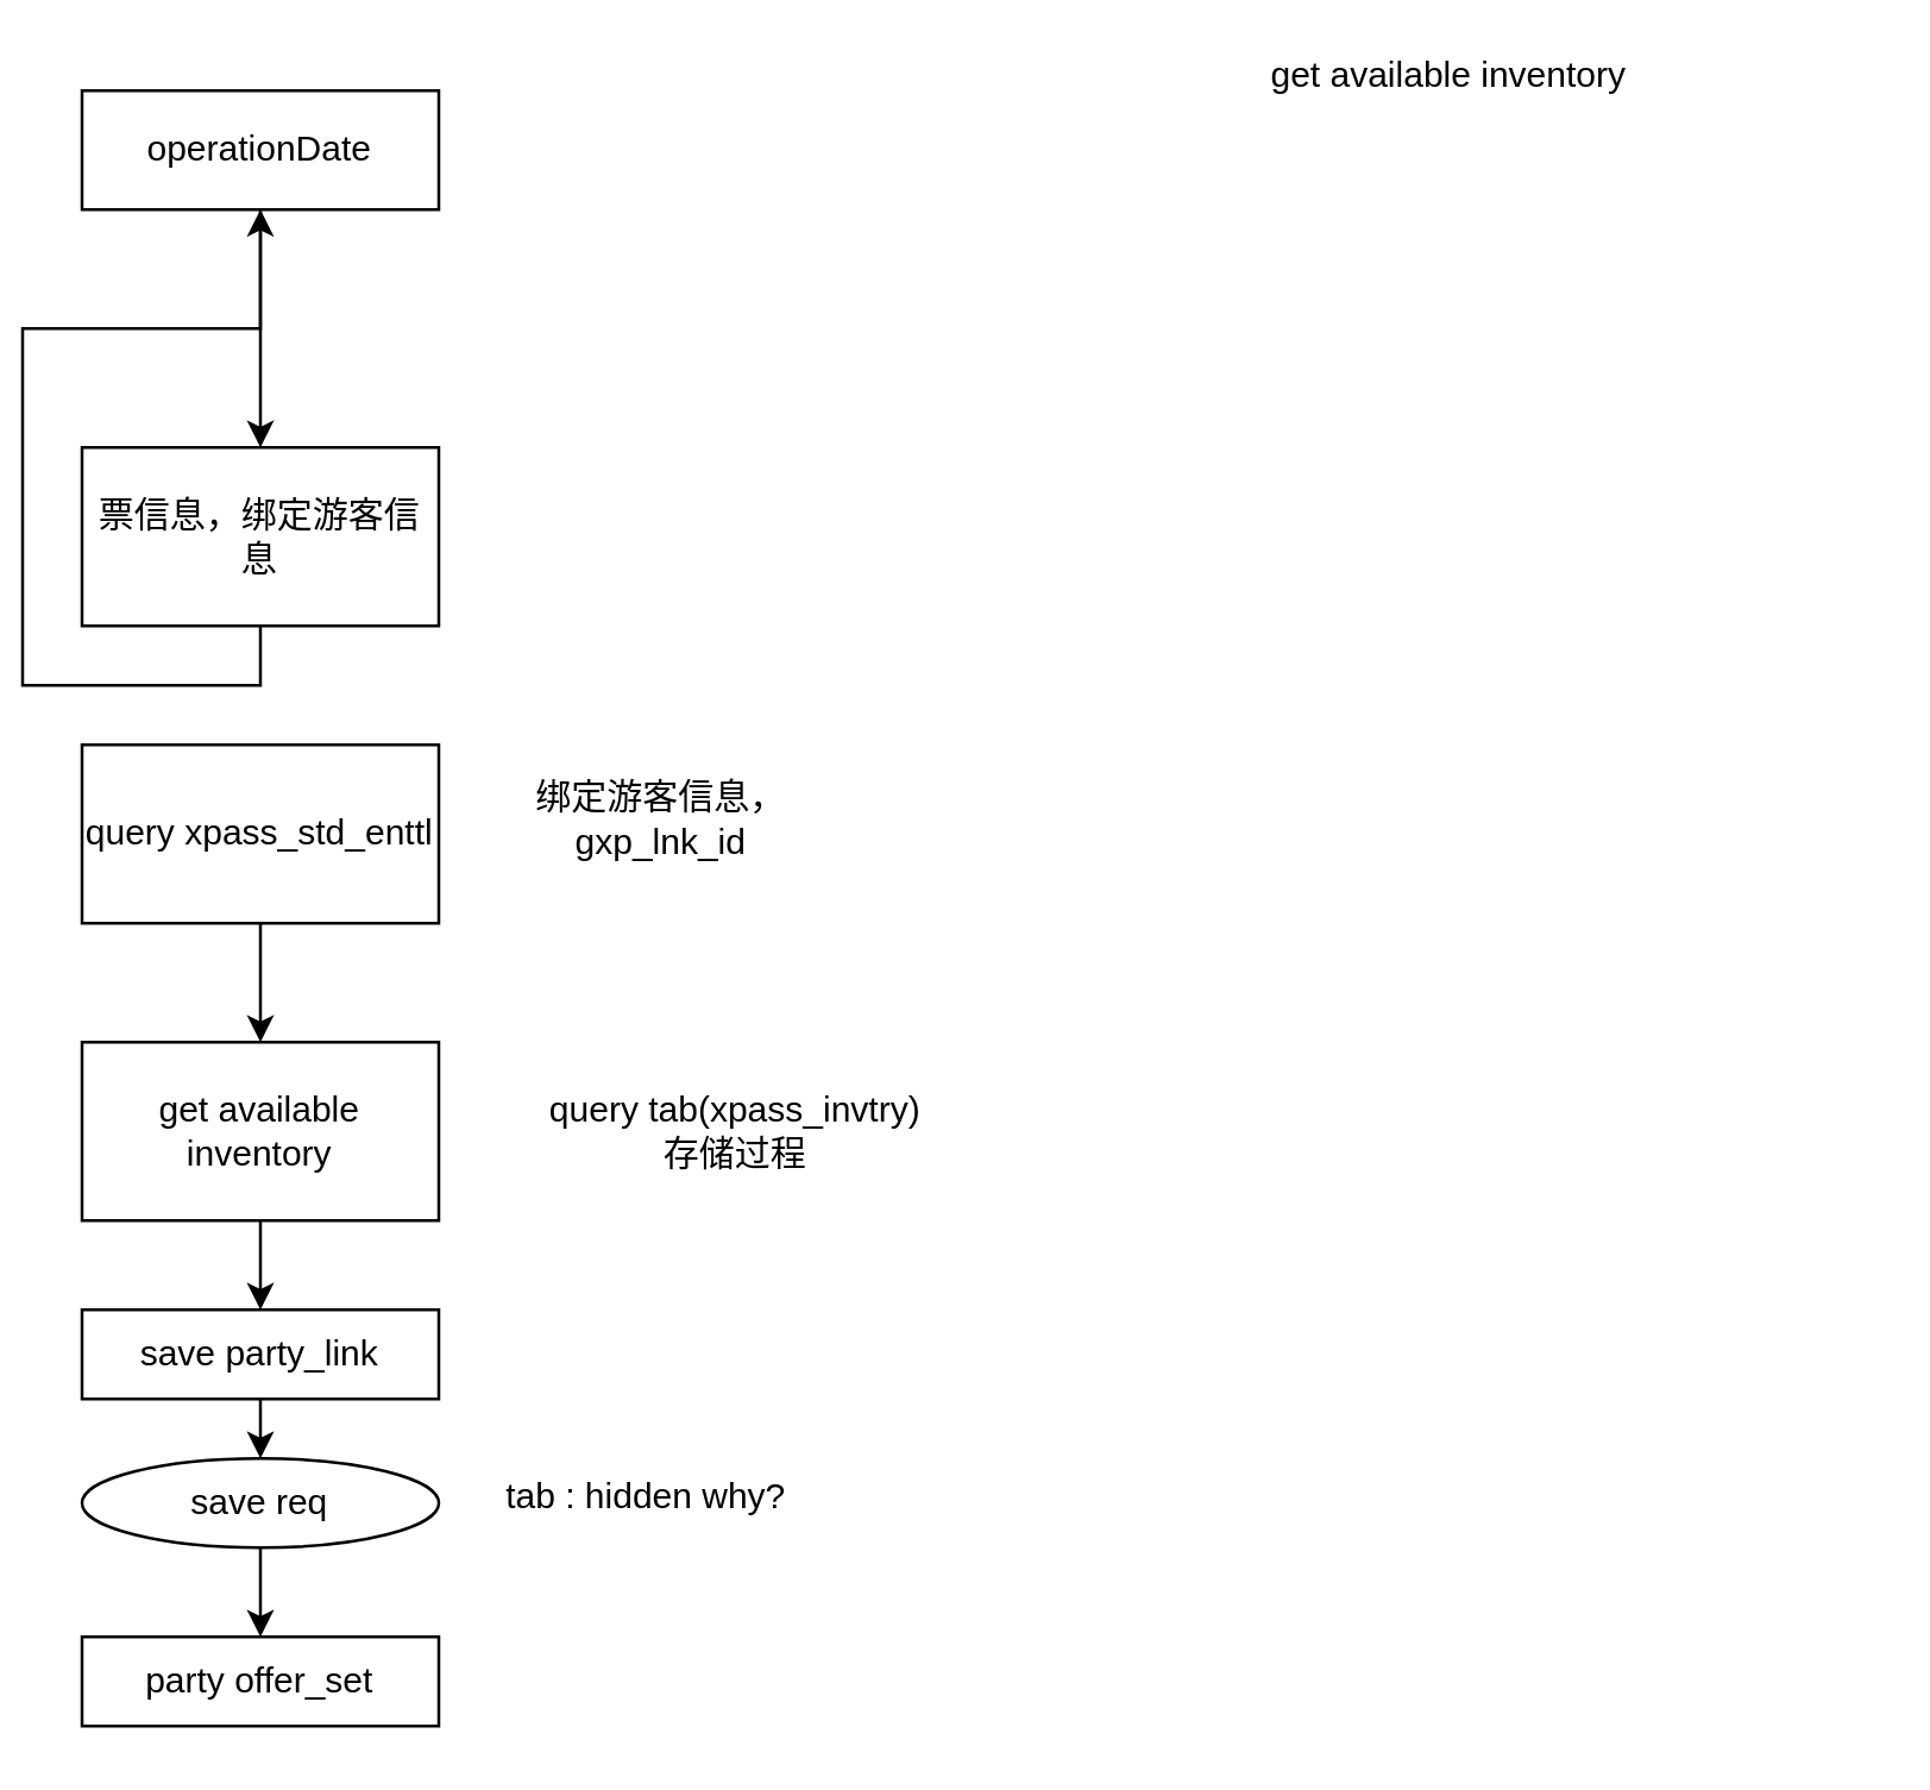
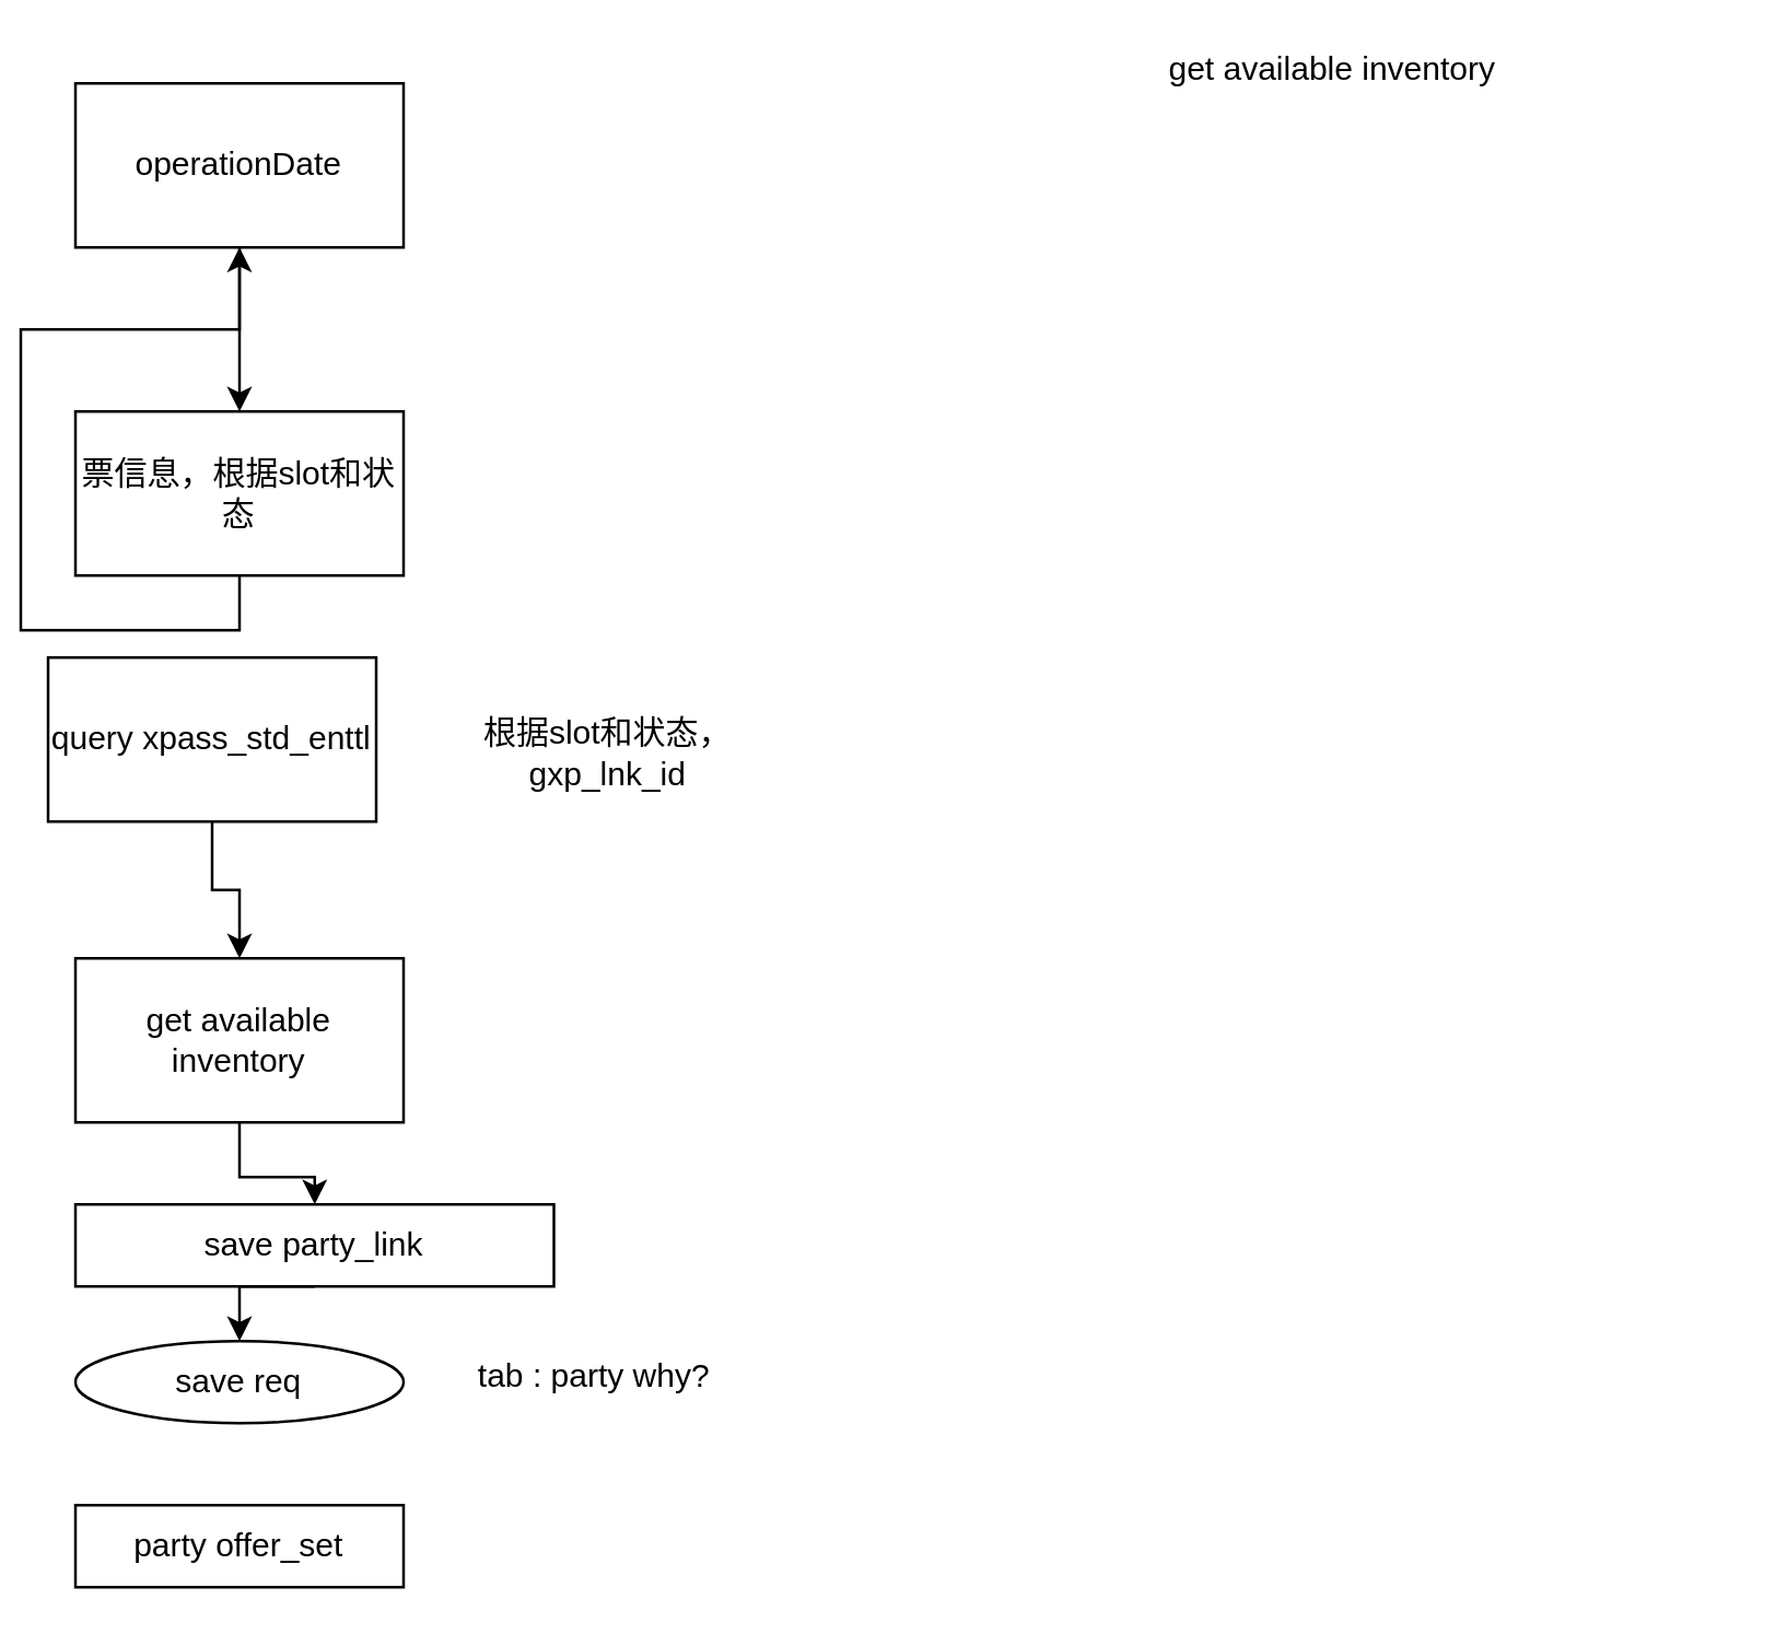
  <mxCell id="0" />
  <mxCell id="1" parent="0" />
  <mxCell id="2" style="edgeStyle=orthogonalEdgeStyle;rounded=0;orthogonalLoop=1;jettySize=auto;html=1;exitX=0.5;exitY=1;exitDx=0;exitDy=0;" parent="1" source="3" edge="1"><mxGeometry relative="1" as="geometry"><mxPoint x="80" y="150" as="targetPoint" /><Array as="points"><mxPoint x="80" y="150" /><mxPoint x="80" y="150" /></Array></mxGeometry></mxCell>
- <mxCell id="3" value="operationDate" style="rounded=0;whiteSpace=wrap;html=1;" parent="1" vertex="1"><mxGeometry x="20" y="30" width="120" height="40" as="geometry" /></mxCell>
+ <mxCell id="3" value="operationDate" style="rounded=0;whiteSpace=wrap;html=1;" parent="1" vertex="1"><mxGeometry x="20" y="30" width="120" height="60" as="geometry" /></mxCell>
  <mxCell id="4" style="edgeStyle=orthogonalEdgeStyle;rounded=0;orthogonalLoop=1;jettySize=auto;html=1;exitX=0.5;exitY=1;exitDx=0;exitDy=0;" parent="1" source="5" target="3" edge="1"><mxGeometry relative="1" as="geometry" /></mxCell>
- <mxCell id="5" value="票信息，绑定游客信息" style="rounded=0;whiteSpace=wrap;html=1;" parent="1" vertex="1"><mxGeometry x="20" y="150" width="120" height="60" as="geometry" /></mxCell>
+ <mxCell id="5" value="票信息，根据slot和状态" style="rounded=0;whiteSpace=wrap;html=1;" parent="1" vertex="1"><mxGeometry x="20" y="150" width="120" height="60" as="geometry" /></mxCell>
  <mxCell id="6" style="edgeStyle=orthogonalEdgeStyle;rounded=0;orthogonalLoop=1;jettySize=auto;html=1;exitX=0.5;exitY=1;exitDx=0;exitDy=0;" parent="1" source="7" target="9" edge="1"><mxGeometry relative="1" as="geometry" /></mxCell>
- <mxCell id="7" value="query xpass_std_enttl" style="rounded=0;whiteSpace=wrap;html=1;" parent="1" vertex="1"><mxGeometry x="20" y="250" width="120" height="60" as="geometry" /></mxCell>
+ <mxCell id="7" value="query xpass_std_enttl" style="rounded=0;whiteSpace=wrap;html=1;" parent="1" vertex="1"><mxGeometry x="10" y="240" width="120" height="60" as="geometry" /></mxCell>
  <mxCell id="8" style="edgeStyle=orthogonalEdgeStyle;rounded=0;orthogonalLoop=1;jettySize=auto;html=1;exitX=0.5;exitY=1;exitDx=0;exitDy=0;entryX=0.5;entryY=0;entryDx=0;entryDy=0;" parent="1" source="9" target="14" edge="1"><mxGeometry relative="1" as="geometry" /></mxCell>
  <mxCell id="9" value="get available inventory" style="rounded=0;whiteSpace=wrap;html=1;" parent="1" vertex="1"><mxGeometry x="20" y="350" width="120" height="60" as="geometry" /></mxCell>
  <mxCell id="10" value="get available inventory" style="text;html=1;strokeColor=none;fillColor=none;align=center;verticalAlign=middle;whiteSpace=wrap;rounded=0;" parent="1" vertex="1"><mxGeometry x="340" y="20" width="280" height="10" as="geometry" /></mxCell>
- <mxCell id="11" value="绑定游客信息，gxp_lnk_id" style="text;html=1;strokeColor=none;fillColor=none;align=center;verticalAlign=middle;whiteSpace=wrap;rounded=0;" parent="1" vertex="1"><mxGeometry x="150" y="270" width="130" height="10" as="geometry" /></mxCell>
- <mxCell id="12" value="query tab(xpass_invtry)&lt;br&gt;存储过程" style="text;html=1;strokeColor=none;fillColor=none;align=center;verticalAlign=middle;whiteSpace=wrap;rounded=0;" parent="1" vertex="1"><mxGeometry x="170" y="360" width="140" height="40" as="geometry" /></mxCell>
+ <mxCell id="11" value="根据slot和状态，gxp_lnk_id" style="text;html=1;strokeColor=none;fillColor=none;align=center;verticalAlign=middle;whiteSpace=wrap;rounded=0;" parent="1" vertex="1"><mxGeometry x="150" y="270" width="130" height="10" as="geometry" /></mxCell>
  <mxCell id="13" style="edgeStyle=orthogonalEdgeStyle;rounded=0;orthogonalLoop=1;jettySize=auto;html=1;exitX=0.5;exitY=1;exitDx=0;exitDy=0;entryX=0.5;entryY=0;entryDx=0;entryDy=0;" parent="1" source="14" target="16" edge="1"><mxGeometry relative="1" as="geometry" /></mxCell>
- <mxCell id="14" value="save party_link" style="rounded=0;whiteSpace=wrap;html=1;" parent="1" vertex="1"><mxGeometry x="20" y="440" width="120" height="30" as="geometry" /></mxCell>
- <mxCell id="15" style="edgeStyle=orthogonalEdgeStyle;rounded=0;orthogonalLoop=1;jettySize=auto;html=1;" parent="1" source="16" target="17" edge="1"><mxGeometry relative="1" as="geometry" /></mxCell>
+ <mxCell id="14" value="save party_link" style="rounded=0;whiteSpace=wrap;html=1;" parent="1" vertex="1"><mxGeometry x="20" y="440" width="175" height="30" as="geometry" /></mxCell>
  <mxCell id="16" value="save req" style="ellipse;whiteSpace=wrap;html=1;" parent="1" vertex="1"><mxGeometry x="20" y="490" width="120" height="30" as="geometry" /></mxCell>
  <mxCell id="17" value="party offer_set" style="rounded=0;whiteSpace=wrap;html=1;" parent="1" vertex="1"><mxGeometry x="20" y="550" width="120" height="30" as="geometry" /></mxCell>
- <mxCell id="18" value="tab : hidden why?" style="text;html=1;strokeColor=none;fillColor=none;align=center;verticalAlign=middle;whiteSpace=wrap;rounded=0;" parent="1" vertex="1"><mxGeometry x="160" y="495" width="100" height="15" as="geometry" /></mxCell>
+ <mxCell id="18" value="tab : party why?" style="text;html=1;strokeColor=none;fillColor=none;align=center;verticalAlign=middle;whiteSpace=wrap;rounded=0;" parent="1" vertex="1"><mxGeometry x="160" y="495" width="100" height="15" as="geometry" /></mxCell>
